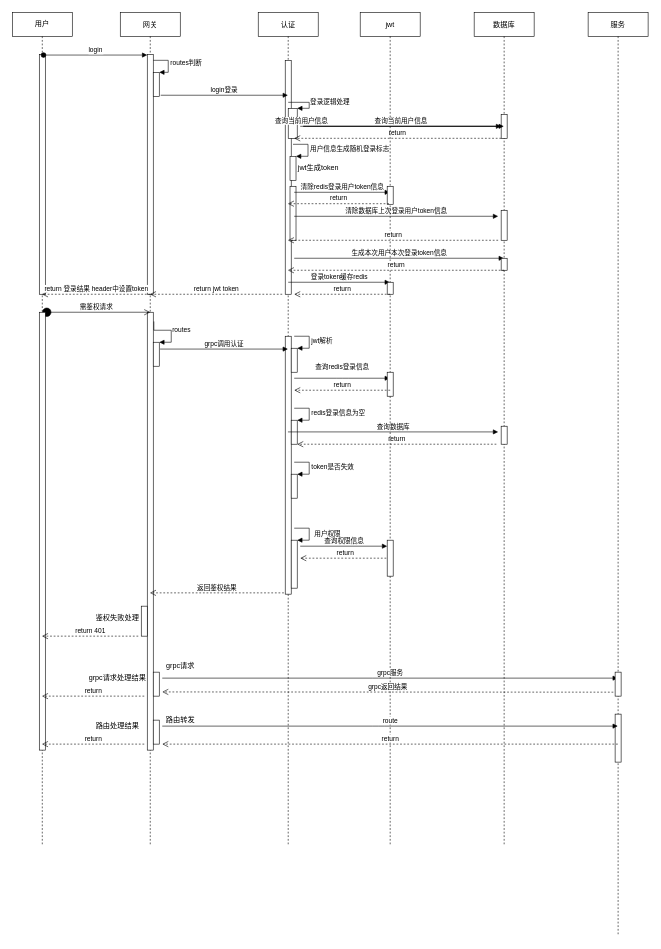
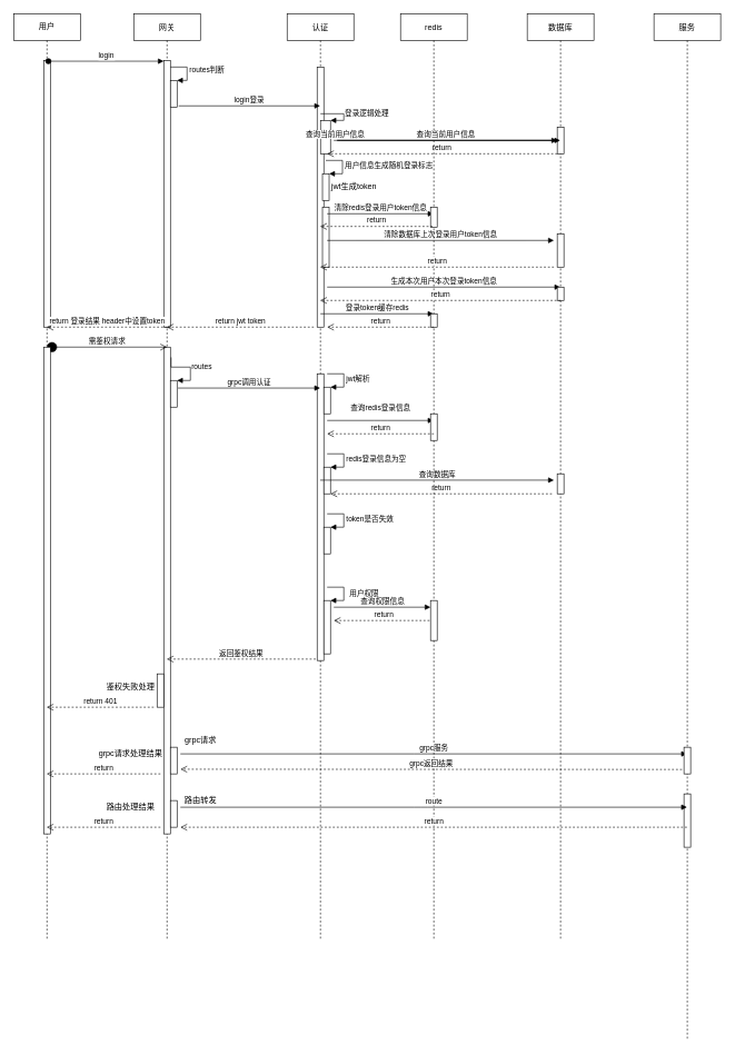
  <mxCell id="0" />
  <mxCell id="1" parent="0" />
  <mxCell id="2" value="网关" style="shape=umlLifeline;perimeter=lifelinePerimeter;container=1;collapsible=0;recursiveResize=0;rounded=0;shadow=0;strokeWidth=1;" parent="1" vertex="1"><mxGeometry x="200" y="20" width="100" height="1390" as="geometry" /></mxCell>
  <mxCell id="3" value="" style="points=[];perimeter=orthogonalPerimeter;rounded=0;shadow=0;strokeWidth=1;" parent="2" vertex="1"><mxGeometry x="45" y="70" width="10" height="400" as="geometry" /></mxCell>
  <mxCell id="4" value="" style="html=1;points=[];perimeter=orthogonalPerimeter;" parent="2" vertex="1"><mxGeometry x="55" y="100" width="10" height="40" as="geometry" /></mxCell>
  <mxCell id="5" value="routes判断" style="edgeStyle=orthogonalEdgeStyle;html=1;align=left;spacingLeft=2;endArrow=block;rounded=0;entryX=1;entryY=0;" parent="2" target="4" edge="1"><mxGeometry relative="1" as="geometry"><mxPoint x="55" y="80" as="sourcePoint" /><Array as="points"><mxPoint x="80" y="80" /></Array></mxGeometry></mxCell>
  <mxCell id="6" value="" style="html=1;points=[];perimeter=orthogonalPerimeter;" parent="2" vertex="1"><mxGeometry x="45" y="500" width="10" height="730" as="geometry" /></mxCell>
  <mxCell id="7" value="" style="html=1;points=[];perimeter=orthogonalPerimeter;" vertex="1" parent="2"><mxGeometry x="55" y="550" width="10" height="40" as="geometry" /></mxCell>
  <mxCell id="8" value="routes" style="edgeStyle=orthogonalEdgeStyle;html=1;align=left;spacingLeft=2;endArrow=block;rounded=0;entryX=1;entryY=0;exitX=1.1;exitY=0.021;exitDx=0;exitDy=0;exitPerimeter=0;" edge="1" target="7" parent="2" source="6"><mxGeometry relative="1" as="geometry"><mxPoint x="60" y="530" as="sourcePoint" /><Array as="points"><mxPoint x="56" y="530" /><mxPoint x="85" y="530" /><mxPoint x="85" y="550" /></Array></mxGeometry></mxCell>
  <mxCell id="9" value="" style="html=1;points=[];perimeter=orthogonalPerimeter;" vertex="1" parent="2"><mxGeometry x="35" y="990" width="10" height="50" as="geometry" /></mxCell>
  <mxCell id="10" value="" style="html=1;points=[];perimeter=orthogonalPerimeter;" vertex="1" parent="2"><mxGeometry x="55" y="1100" width="10" height="40" as="geometry" /></mxCell>
  <mxCell id="11" value="" style="html=1;points=[];perimeter=orthogonalPerimeter;" vertex="1" parent="2"><mxGeometry x="55" y="1180" width="10" height="40" as="geometry" /></mxCell>
  <mxCell id="12" value="认证" style="shape=umlLifeline;perimeter=lifelinePerimeter;container=1;collapsible=0;recursiveResize=0;rounded=0;shadow=0;strokeWidth=1;" parent="1" vertex="1"><mxGeometry x="430" y="20" width="100" height="1390" as="geometry" /></mxCell>
  <mxCell id="13" value="" style="points=[];perimeter=orthogonalPerimeter;rounded=0;shadow=0;strokeWidth=1;" parent="12" vertex="1"><mxGeometry x="45" y="80" width="10" height="390" as="geometry" /></mxCell>
  <mxCell id="14" value="" style="html=1;points=[];perimeter=orthogonalPerimeter;" parent="12" vertex="1"><mxGeometry x="50" y="160" width="15" height="50" as="geometry" /></mxCell>
  <mxCell id="15" value="登录逻辑处理" style="edgeStyle=orthogonalEdgeStyle;html=1;align=left;spacingLeft=2;endArrow=block;rounded=0;entryX=1;entryY=0;" parent="12" target="14" edge="1"><mxGeometry relative="1" as="geometry"><mxPoint x="50" y="150" as="sourcePoint" /><Array as="points"><mxPoint x="85" y="150" /><mxPoint x="85" y="160" /></Array></mxGeometry></mxCell>
  <mxCell id="16" value="" style="html=1;points=[];perimeter=orthogonalPerimeter;" parent="12" vertex="1"><mxGeometry x="45" y="540" width="10" height="430" as="geometry" /></mxCell>
  <mxCell id="17" value="" style="html=1;points=[];perimeter=orthogonalPerimeter;" parent="12" vertex="1"><mxGeometry x="55" y="560" width="10" height="40" as="geometry" /></mxCell>
  <mxCell id="18" value="jwt解析" style="edgeStyle=orthogonalEdgeStyle;html=1;align=left;spacingLeft=2;endArrow=block;rounded=0;entryX=1;entryY=0;" parent="12" target="17" edge="1"><mxGeometry relative="1" as="geometry"><mxPoint x="60" y="540" as="sourcePoint" /><Array as="points"><mxPoint x="85" y="540" /></Array></mxGeometry></mxCell>
  <mxCell id="19" value="查询redis登录信息" style="html=1;verticalAlign=bottom;endArrow=block;" parent="12" target="43" edge="1"><mxGeometry x="0.003" y="10" width="80" relative="1" as="geometry"><mxPoint x="60" y="610" as="sourcePoint" /><mxPoint x="140" y="610" as="targetPoint" /><Array as="points"><mxPoint x="140" y="610" /></Array><mxPoint as="offset" /></mxGeometry></mxCell>
  <mxCell id="20" value="" style="html=1;points=[];perimeter=orthogonalPerimeter;" parent="12" vertex="1"><mxGeometry x="55" y="680" width="10" height="40" as="geometry" /></mxCell>
  <mxCell id="21" value="redis登录信息为空" style="edgeStyle=orthogonalEdgeStyle;html=1;align=left;spacingLeft=2;endArrow=block;rounded=0;entryX=1;entryY=0;" parent="12" target="20" edge="1"><mxGeometry relative="1" as="geometry"><mxPoint x="60" y="660" as="sourcePoint" /><Array as="points"><mxPoint x="85" y="660" /></Array></mxGeometry></mxCell>
  <mxCell id="22" value="return" style="html=1;verticalAlign=bottom;endArrow=open;dashed=1;endSize=8;" parent="12" edge="1"><mxGeometry relative="1" as="geometry"><mxPoint x="397" y="720" as="sourcePoint" /><mxPoint x="65" y="720" as="targetPoint" /></mxGeometry></mxCell>
  <mxCell id="23" value="" style="html=1;points=[];perimeter=orthogonalPerimeter;" parent="12" vertex="1"><mxGeometry x="55" y="770" width="10" height="40" as="geometry" /></mxCell>
  <mxCell id="24" value="token是否失效" style="edgeStyle=orthogonalEdgeStyle;html=1;align=left;spacingLeft=2;endArrow=block;rounded=0;entryX=1;entryY=0;" parent="12" target="23" edge="1"><mxGeometry relative="1" as="geometry"><mxPoint x="60" y="750" as="sourcePoint" /><Array as="points"><mxPoint x="85" y="750" /></Array></mxGeometry></mxCell>
  <mxCell id="25" value="" style="html=1;points=[];perimeter=orthogonalPerimeter;" parent="12" vertex="1"><mxGeometry x="55" y="880" width="10" height="80" as="geometry" /></mxCell>
  <mxCell id="26" value="用户权限" style="edgeStyle=orthogonalEdgeStyle;html=1;align=left;spacingLeft=2;endArrow=block;rounded=0;entryX=1;entryY=0;" parent="12" target="25" edge="1"><mxGeometry x="0.077" y="5" relative="1" as="geometry"><mxPoint x="60" y="860" as="sourcePoint" /><Array as="points"><mxPoint x="85" y="860" /></Array><mxPoint as="offset" /></mxGeometry></mxCell>
  <mxCell id="27" value="return" style="html=1;verticalAlign=bottom;endArrow=open;dashed=1;endSize=8;" parent="12" source="43" edge="1"><mxGeometry relative="1" as="geometry"><mxPoint x="150" y="910" as="sourcePoint" /><mxPoint x="70" y="910" as="targetPoint" /></mxGeometry></mxCell>
  <mxCell id="28" value="" style="html=1;points=[];perimeter=orthogonalPerimeter;" vertex="1" parent="12"><mxGeometry x="53" y="240" width="10" height="40" as="geometry" /></mxCell>
  <mxCell id="29" value="用户信息生成随机登录标志" style="edgeStyle=orthogonalEdgeStyle;html=1;align=left;spacingLeft=2;endArrow=block;rounded=0;entryX=1;entryY=0;" edge="1" target="28" parent="12"><mxGeometry relative="1" as="geometry"><mxPoint x="58" y="220" as="sourcePoint" /><Array as="points"><mxPoint x="83" y="220" /></Array></mxGeometry></mxCell>
  <mxCell id="30" value="" style="html=1;points=[];perimeter=orthogonalPerimeter;" vertex="1" parent="12"><mxGeometry x="53" y="290" width="10" height="90" as="geometry" /></mxCell>
  <mxCell id="31" value="清除redis登录用户token信息" style="html=1;verticalAlign=bottom;endArrow=block;" edge="1" parent="12" target="43"><mxGeometry width="80" relative="1" as="geometry"><mxPoint x="60" y="300" as="sourcePoint" /><mxPoint x="140" y="300" as="targetPoint" /></mxGeometry></mxCell>
  <mxCell id="32" value="清除数据库上次登录用户token信息" style="html=1;verticalAlign=bottom;endArrow=block;exitX=0.7;exitY=0.556;exitDx=0;exitDy=0;exitPerimeter=0;" edge="1" parent="12" source="30"><mxGeometry width="80" relative="1" as="geometry"><mxPoint x="60" y="330" as="sourcePoint" /><mxPoint x="400" y="340" as="targetPoint" /></mxGeometry></mxCell>
  <mxCell id="33" value="生成本次用户本次登录token信息" style="html=1;verticalAlign=bottom;endArrow=block;" edge="1" parent="12" target="36"><mxGeometry width="80" relative="1" as="geometry"><mxPoint x="60" y="410" as="sourcePoint" /><mxPoint x="140" y="410" as="targetPoint" /></mxGeometry></mxCell>
  <mxCell id="34" value="登录token缓存redis" style="html=1;verticalAlign=bottom;endArrow=block;" edge="1" parent="12" target="43"><mxGeometry width="80" relative="1" as="geometry"><mxPoint x="50" y="450" as="sourcePoint" /><mxPoint x="130" y="450" as="targetPoint" /></mxGeometry></mxCell>
  <mxCell id="35" value="login登录" style="html=1;verticalAlign=bottom;endArrow=block;exitX=1.24;exitY=0.955;exitDx=0;exitDy=0;exitPerimeter=0;" parent="1" source="4" target="12" edge="1"><mxGeometry relative="1" as="geometry"><mxPoint x="395" y="120" as="sourcePoint" /><mxPoint x="465" y="160" as="targetPoint" /></mxGeometry></mxCell>
  <mxCell id="36" value="数据库" style="shape=umlLifeline;perimeter=lifelinePerimeter;container=1;collapsible=0;recursiveResize=0;rounded=0;shadow=0;strokeWidth=1;" parent="1" vertex="1"><mxGeometry x="790" y="20" width="100" height="1390" as="geometry" /></mxCell>
  <mxCell id="37" value="" style="html=1;points=[];perimeter=orthogonalPerimeter;" parent="36" vertex="1"><mxGeometry x="45" y="410" width="10" height="20" as="geometry" /></mxCell>
  <mxCell id="38" value="" style="html=1;points=[];perimeter=orthogonalPerimeter;" parent="36" vertex="1"><mxGeometry x="45" y="690" width="10" height="30" as="geometry" /></mxCell>
  <mxCell id="39" value="" style="html=1;points=[];perimeter=orthogonalPerimeter;" parent="36" vertex="1"><mxGeometry x="45" y="170" width="10" height="40" as="geometry" /></mxCell>
  <mxCell id="40" value="查询当前用户信息" style="html=1;verticalAlign=bottom;endArrow=block;" parent="36" source="39" target="36" edge="1"><mxGeometry relative="1" as="geometry"><mxPoint x="-290" y="190" as="sourcePoint" /><Array as="points"><mxPoint x="-290" y="190" /></Array></mxGeometry></mxCell>
  <mxCell id="41" value="" style="html=1;points=[];perimeter=orthogonalPerimeter;" vertex="1" parent="36"><mxGeometry x="45" y="330" width="10" height="50" as="geometry" /></mxCell>
  <mxCell id="42" value="return" style="html=1;verticalAlign=bottom;endArrow=open;dashed=1;endSize=8;" parent="1" source="39" edge="1"><mxGeometry relative="1" as="geometry"><mxPoint x="490" y="230" as="targetPoint" /></mxGeometry></mxCell>
- <mxCell id="43" value="jwt" style="shape=umlLifeline;perimeter=lifelinePerimeter;container=1;collapsible=0;recursiveResize=0;rounded=0;shadow=0;strokeWidth=1;" parent="1" vertex="1"><mxGeometry x="600" y="20" width="100" height="1390" as="geometry" /></mxCell>
+ <mxCell id="43" value="redis" style="shape=umlLifeline;perimeter=lifelinePerimeter;container=1;collapsible=0;recursiveResize=0;rounded=0;shadow=0;strokeWidth=1;" parent="1" vertex="1"><mxGeometry x="600" y="20" width="100" height="1390" as="geometry" /></mxCell>
  <mxCell id="44" value="" style="html=1;points=[];perimeter=orthogonalPerimeter;" parent="43" vertex="1"><mxGeometry x="45" y="600" width="10" height="40" as="geometry" /></mxCell>
  <mxCell id="45" value="" style="html=1;points=[];perimeter=orthogonalPerimeter;" parent="43" vertex="1"><mxGeometry x="45" y="450" width="10" height="20" as="geometry" /></mxCell>
  <mxCell id="46" value="" style="html=1;points=[];perimeter=orthogonalPerimeter;" parent="43" vertex="1"><mxGeometry x="45" y="880" width="10" height="60" as="geometry" /></mxCell>
  <mxCell id="47" value="" style="html=1;points=[];perimeter=orthogonalPerimeter;" vertex="1" parent="43"><mxGeometry x="45" y="290" width="10" height="30" as="geometry" /></mxCell>
  <mxCell id="48" value="需鉴权请求" style="html=1;verticalAlign=bottom;startArrow=circle;startFill=1;endArrow=open;startSize=6;endSize=8;" parent="1" edge="1" source="62"><mxGeometry width="80" relative="1" as="geometry"><mxPoint x="170" y="520" as="sourcePoint" /><mxPoint x="250" y="520" as="targetPoint" /></mxGeometry></mxCell>
  <mxCell id="49" value="grpc调用认证" style="html=1;verticalAlign=bottom;endArrow=block;exitX=1.14;exitY=0.535;exitDx=0;exitDy=0;exitPerimeter=0;" parent="1" edge="1" target="12"><mxGeometry width="80" relative="1" as="geometry"><mxPoint x="266.4" y="581.4" as="sourcePoint" /><mxPoint x="480" y="541" as="targetPoint" /></mxGeometry></mxCell>
  <mxCell id="50" value="return" style="html=1;verticalAlign=bottom;endArrow=open;dashed=1;endSize=8;" parent="1" edge="1"><mxGeometry relative="1" as="geometry"><mxPoint x="650" y="650" as="sourcePoint" /><mxPoint x="490" y="650" as="targetPoint" /></mxGeometry></mxCell>
  <mxCell id="51" value="返回鉴权结果" style="html=1;verticalAlign=bottom;endArrow=open;dashed=1;endSize=8;exitX=-0.22;exitY=0.995;exitDx=0;exitDy=0;exitPerimeter=0;" parent="1" source="16" target="2" edge="1"><mxGeometry relative="1" as="geometry"><mxPoint x="470" y="850" as="sourcePoint" /><mxPoint x="390" y="850" as="targetPoint" /></mxGeometry></mxCell>
  <mxCell id="52" value="查询当前用户信息" style="html=1;verticalAlign=bottom;endArrow=block;" parent="1" target="39" edge="1"><mxGeometry relative="1" as="geometry"><mxPoint x="500" y="210" as="sourcePoint" /><mxPoint x="839.5" y="210" as="targetPoint" /><Array as="points" /></mxGeometry></mxCell>
  <mxCell id="53" value="服务" style="shape=umlLifeline;perimeter=lifelinePerimeter;container=1;collapsible=0;recursiveResize=0;rounded=0;shadow=0;strokeWidth=1;" parent="1" vertex="1"><mxGeometry x="980" y="20" width="100" height="1540" as="geometry" /></mxCell>
  <mxCell id="54" value="" style="html=1;points=[];perimeter=orthogonalPerimeter;" parent="53" vertex="1"><mxGeometry x="45" y="1170" width="10" height="80" as="geometry" /></mxCell>
  <mxCell id="55" value="grpc服务" style="html=1;verticalAlign=bottom;endArrow=block;" parent="1" target="53" edge="1"><mxGeometry width="80" relative="1" as="geometry"><mxPoint x="270" y="1130" as="sourcePoint" /><mxPoint x="350" y="920" as="targetPoint" /><Array as="points"><mxPoint x="630" y="1130" /></Array></mxGeometry></mxCell>
  <mxCell id="56" value="grpc返回结果" style="html=1;verticalAlign=bottom;endArrow=open;dashed=1;endSize=8;exitX=-0.3;exitY=0.835;exitDx=0;exitDy=0;exitPerimeter=0;" parent="1" source="59" edge="1"><mxGeometry relative="1" as="geometry"><mxPoint x="350" y="950" as="sourcePoint" /><mxPoint x="270" y="1153" as="targetPoint" /><Array as="points" /></mxGeometry></mxCell>
  <mxCell id="57" value="route" style="html=1;verticalAlign=bottom;endArrow=block;" parent="1" target="53" edge="1"><mxGeometry width="80" relative="1" as="geometry"><mxPoint x="270" y="1210" as="sourcePoint" /><mxPoint x="340" y="1050" as="targetPoint" /><Array as="points"><mxPoint x="630" y="1210" /></Array></mxGeometry></mxCell>
  <mxCell id="58" value="return" style="html=1;verticalAlign=bottom;endArrow=open;dashed=1;endSize=8;" parent="1" source="53" edge="1"><mxGeometry relative="1" as="geometry"><mxPoint x="340" y="1090" as="sourcePoint" /><mxPoint x="270" y="1240" as="targetPoint" /><Array as="points"><mxPoint x="990" y="1240" /></Array></mxGeometry></mxCell>
  <mxCell id="59" value="" style="html=1;points=[];perimeter=orthogonalPerimeter;" parent="1" vertex="1"><mxGeometry x="1025" y="1120" width="10" height="40" as="geometry" /></mxCell>
  <mxCell id="60" value="查询数据库" style="html=1;verticalAlign=bottom;endArrow=block;" parent="1" source="12" edge="1"><mxGeometry width="80" relative="1" as="geometry"><mxPoint x="510" y="720" as="sourcePoint" /><mxPoint x="830" y="719.5" as="targetPoint" /></mxGeometry></mxCell>
  <mxCell id="61" value="查询权限信息" style="html=1;verticalAlign=bottom;endArrow=block;" parent="1" target="46" edge="1"><mxGeometry width="80" relative="1" as="geometry"><mxPoint x="500" y="910" as="sourcePoint" /><mxPoint x="839.5" y="910" as="targetPoint" /><Array as="points" /></mxGeometry></mxCell>
  <mxCell id="62" value="用户" style="shape=umlLifeline;perimeter=lifelinePerimeter;whiteSpace=wrap;html=1;container=1;collapsible=0;recursiveResize=0;outlineConnect=0;" vertex="1" parent="1"><mxGeometry x="20" y="20" width="100" height="1390" as="geometry" /></mxCell>
  <mxCell id="63" value="" style="html=1;points=[];perimeter=orthogonalPerimeter;" vertex="1" parent="62"><mxGeometry x="45" y="70" width="10" height="400" as="geometry" /></mxCell>
  <mxCell id="64" value="" style="html=1;points=[];perimeter=orthogonalPerimeter;" vertex="1" parent="62"><mxGeometry x="45" y="500" width="10" height="730" as="geometry" /></mxCell>
  <mxCell id="65" value="login" style="verticalAlign=bottom;startArrow=oval;endArrow=block;startSize=8;shadow=0;strokeWidth=1;exitX=0.7;exitY=0.003;exitDx=0;exitDy=0;exitPerimeter=0;" parent="1" target="3" edge="1" source="63"><mxGeometry relative="1" as="geometry"><mxPoint x="185" y="90" as="sourcePoint" /></mxGeometry></mxCell>
  <mxCell id="66" value="jwt生成token" style="text;html=1;align=center;verticalAlign=middle;resizable=0;points=[];autosize=1;" vertex="1" parent="1"><mxGeometry x="490" y="270" width="80" height="20" as="geometry" /></mxCell>
  <mxCell id="67" value="return" style="html=1;verticalAlign=bottom;endArrow=open;dashed=1;endSize=8;exitX=0.3;exitY=0.967;exitDx=0;exitDy=0;exitPerimeter=0;" edge="1" parent="1" source="47" target="12"><mxGeometry relative="1" as="geometry"><mxPoint x="650" y="330" as="sourcePoint" /><mxPoint x="570" y="330" as="targetPoint" /></mxGeometry></mxCell>
  <mxCell id="68" value="return" style="html=1;verticalAlign=bottom;endArrow=open;dashed=1;endSize=8;" edge="1" parent="1" target="12"><mxGeometry relative="1" as="geometry"><mxPoint x="830" y="400" as="sourcePoint" /><mxPoint x="750" y="400" as="targetPoint" /></mxGeometry></mxCell>
  <mxCell id="69" value="return" style="html=1;verticalAlign=bottom;endArrow=open;dashed=1;endSize=8;" edge="1" parent="1" target="12"><mxGeometry relative="1" as="geometry"><mxPoint x="840" y="450" as="sourcePoint" /><mxPoint x="760" y="450" as="targetPoint" /></mxGeometry></mxCell>
  <mxCell id="70" value="return" style="html=1;verticalAlign=bottom;endArrow=open;dashed=1;endSize=8;entryX=1.5;entryY=1;entryDx=0;entryDy=0;entryPerimeter=0;" edge="1" parent="1" target="13"><mxGeometry relative="1" as="geometry"><mxPoint x="650" y="490" as="sourcePoint" /><mxPoint x="570" y="490" as="targetPoint" /></mxGeometry></mxCell>
  <mxCell id="71" value="return jwt token" style="html=1;verticalAlign=bottom;endArrow=open;dashed=1;endSize=8;" edge="1" parent="1" target="2"><mxGeometry relative="1" as="geometry"><mxPoint x="470" y="490" as="sourcePoint" /><mxPoint x="390" y="490" as="targetPoint" /></mxGeometry></mxCell>
  <mxCell id="72" value="return 登录结果 header中设置token" style="html=1;verticalAlign=bottom;endArrow=open;dashed=1;endSize=8;" edge="1" parent="1" target="62"><mxGeometry relative="1" as="geometry"><mxPoint x="250" y="490" as="sourcePoint" /><mxPoint x="170" y="490" as="targetPoint" /></mxGeometry></mxCell>
  <mxCell id="73" value="return 401" style="html=1;verticalAlign=bottom;endArrow=open;dashed=1;endSize=8;" edge="1" parent="1" target="62"><mxGeometry relative="1" as="geometry"><mxPoint x="230" y="1060" as="sourcePoint" /><mxPoint x="150" y="1060" as="targetPoint" /></mxGeometry></mxCell>
  <mxCell id="74" value="鉴权失败处理" style="text;html=1;align=center;verticalAlign=middle;resizable=0;points=[];autosize=1;" vertex="1" parent="1"><mxGeometry x="150" y="1020" width="90" height="20" as="geometry" /></mxCell>
  <mxCell id="75" value="grpc请求" style="text;html=1;align=center;verticalAlign=middle;resizable=0;points=[];autosize=1;" vertex="1" parent="1"><mxGeometry x="270" y="1100" width="60" height="20" as="geometry" /></mxCell>
  <mxCell id="76" value="路由转发" style="text;html=1;align=center;verticalAlign=middle;resizable=0;points=[];autosize=1;" vertex="1" parent="1"><mxGeometry x="270" y="1190" width="60" height="20" as="geometry" /></mxCell>
  <mxCell id="77" value="return" style="html=1;verticalAlign=bottom;endArrow=open;dashed=1;endSize=8;" edge="1" parent="1" target="62"><mxGeometry relative="1" as="geometry"><mxPoint x="240" y="1160" as="sourcePoint" /><mxPoint x="160" y="1160" as="targetPoint" /></mxGeometry></mxCell>
  <mxCell id="78" value="grpc请求处理结果" style="text;html=1;align=center;verticalAlign=middle;resizable=0;points=[];autosize=1;" vertex="1" parent="1"><mxGeometry x="140" y="1120" width="110" height="20" as="geometry" /></mxCell>
  <mxCell id="79" value="return" style="html=1;verticalAlign=bottom;endArrow=open;dashed=1;endSize=8;" edge="1" parent="1" target="62"><mxGeometry relative="1" as="geometry"><mxPoint x="240" y="1240" as="sourcePoint" /><mxPoint x="160" y="1240" as="targetPoint" /></mxGeometry></mxCell>
  <mxCell id="80" value="路由处理结果" style="text;html=1;align=center;verticalAlign=middle;resizable=0;points=[];autosize=1;" vertex="1" parent="1"><mxGeometry x="150" y="1200" width="90" height="20" as="geometry" /></mxCell>
